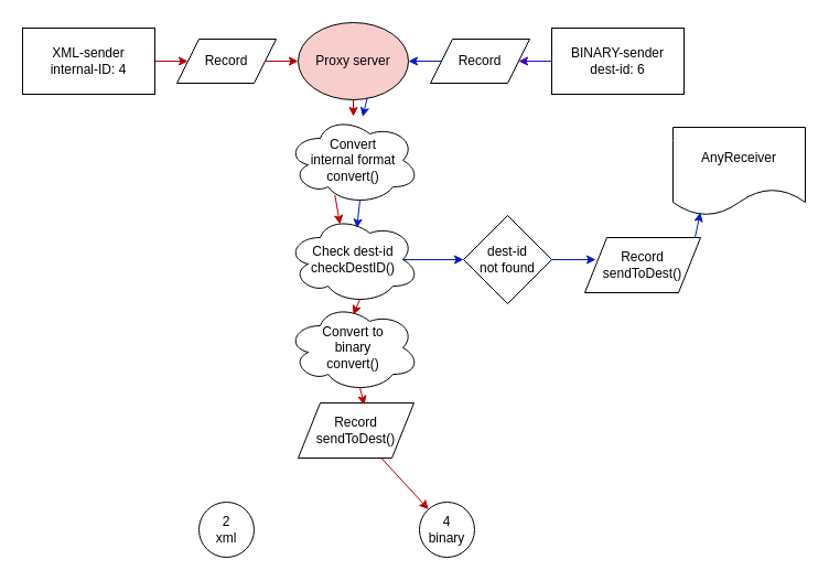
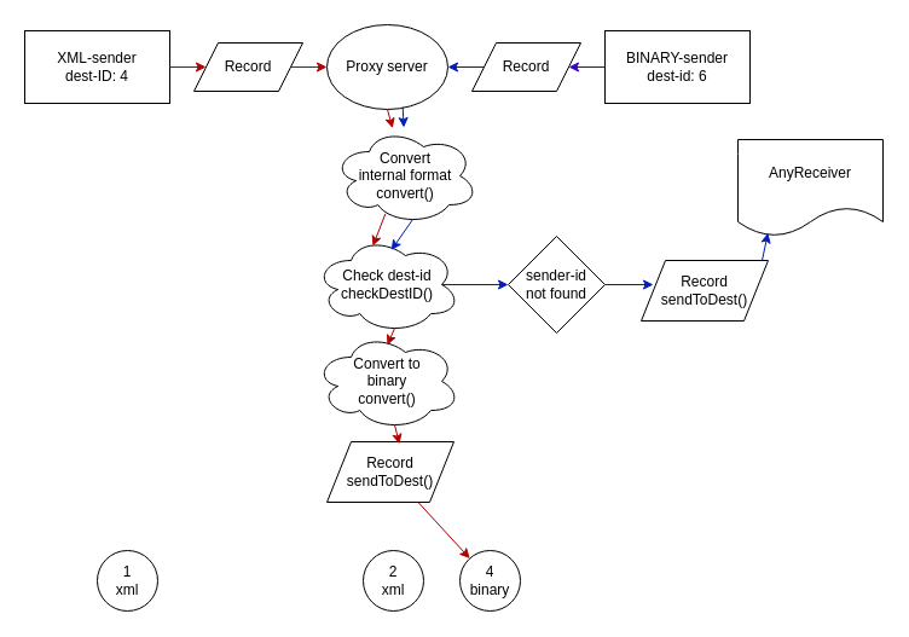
  <mxCell id="0" />
  <mxCell id="1" parent="0" />
- <mxCell id="2" value="XML-sender&lt;br&gt;internal-ID: 4" style="rounded=0;whiteSpace=wrap;html=1;" vertex="1" parent="1"><mxGeometry x="20" y="25" width="120" height="60" as="geometry" /></mxCell>
+ <mxCell id="2" value="XML-sender&lt;br&gt;dest-ID: 4" style="rounded=0;whiteSpace=wrap;html=1;" vertex="1" parent="1"><mxGeometry x="20" y="25" width="120" height="60" as="geometry" /></mxCell>
  <mxCell id="3" value="BINARY-sender&lt;br&gt;dest-id: 6" style="rounded=0;whiteSpace=wrap;html=1;" vertex="1" parent="1"><mxGeometry x="500" y="25" width="120" height="60" as="geometry" /></mxCell>
  <mxCell id="4" value="Record" style="shape=parallelogram;perimeter=parallelogramPerimeter;whiteSpace=wrap;html=1;fixedSize=1;" vertex="1" parent="1"><mxGeometry x="160" y="35" width="90" height="40" as="geometry" /></mxCell>
  <mxCell id="5" value="Record" style="shape=parallelogram;perimeter=parallelogramPerimeter;whiteSpace=wrap;html=1;fixedSize=1;" vertex="1" parent="1"><mxGeometry x="390" y="35" width="90" height="40" as="geometry" /></mxCell>
- <mxCell id="6" value="Proxy server" style="ellipse;whiteSpace=wrap;html=1;fillColor=#f8cecc;" vertex="1" parent="1"><mxGeometry x="270" y="20" width="100" height="70" as="geometry" /></mxCell>
+ <mxCell id="6" value="Proxy server" style="ellipse;whiteSpace=wrap;html=1;" vertex="1" parent="1"><mxGeometry x="270" y="20" width="100" height="70" as="geometry" /></mxCell>
  <mxCell id="7" value="" style="endArrow=classic;html=1;rounded=0;fillColor=#e51400;strokeColor=#B20000;" edge="1" parent="1" source="2"><mxGeometry width="50" height="50" relative="1" as="geometry"><mxPoint x="140" y="105" as="sourcePoint" /><mxPoint x="170" y="55" as="targetPoint" /></mxGeometry></mxCell>
  <mxCell id="8" value="" style="endArrow=classic;html=1;rounded=0;entryX=0;entryY=0.5;entryDx=0;entryDy=0;fillColor=#e51400;strokeColor=#B20000;" edge="1" parent="1" source="4" target="6"><mxGeometry width="50" height="50" relative="1" as="geometry"><mxPoint x="250" y="105" as="sourcePoint" /><mxPoint x="320.711" y="55" as="targetPoint" /></mxGeometry></mxCell>
  <mxCell id="9" value="" style="endArrow=classic;html=1;rounded=0;entryX=1;entryY=0.5;entryDx=0;entryDy=0;exitX=0;exitY=0.5;exitDx=0;exitDy=0;fillColor=#6a00ff;strokeColor=#3700CC;" edge="1" parent="1" source="3" target="5"><mxGeometry width="50" height="50" relative="1" as="geometry"><mxPoint x="470" y="135" as="sourcePoint" /><mxPoint x="520" y="85" as="targetPoint" /></mxGeometry></mxCell>
  <mxCell id="10" value="" style="endArrow=classic;html=1;rounded=0;fillColor=#0050ef;strokeColor=#001DBC;" edge="1" parent="1" source="5"><mxGeometry width="50" height="50" relative="1" as="geometry"><mxPoint x="319.289" y="105" as="sourcePoint" /><mxPoint x="370" y="55" as="targetPoint" /></mxGeometry></mxCell>
- <mxCell id="11" value="Convert&lt;br&gt;internal format&lt;br&gt;convert()" style="ellipse;shape=cloud;whiteSpace=wrap;html=1;" vertex="1" parent="1"><mxGeometry x="260" y="105" width="120" height="80" as="geometry" /></mxCell>
+ <mxCell id="11" value="Convert&lt;br&gt;internal format&lt;br&gt;convert()" style="ellipse;shape=cloud;whiteSpace=wrap;html=1;" vertex="1" parent="1"><mxGeometry x="275" y="105" width="120" height="80" as="geometry" /></mxCell>
  <mxCell id="12" value="" style="endArrow=classic;html=1;rounded=0;exitX=0.5;exitY=1;exitDx=0;exitDy=0;fillColor=#e51400;strokeColor=#B20000;" edge="1" parent="1" source="6" target="11"><mxGeometry width="50" height="50" relative="1" as="geometry"><mxPoint x="290" y="245" as="sourcePoint" /><mxPoint x="340" y="195" as="targetPoint" /></mxGeometry></mxCell>
  <mxCell id="13" value="Check dest-id&lt;br&gt;checkDestID()" style="ellipse;shape=cloud;whiteSpace=wrap;html=1;" vertex="1" parent="1"><mxGeometry x="260" y="195" width="120" height="80" as="geometry" /></mxCell>
- <mxCell id="15" value="2&lt;br&gt;xml" style="ellipse;whiteSpace=wrap;html=1;aspect=fixed;" vertex="1" parent="1"><mxGeometry x="180" y="455" width="50" height="50" as="geometry" /></mxCell>
+ <mxCell id="14" value="1&lt;br&gt;xml" style="ellipse;whiteSpace=wrap;html=1;aspect=fixed;" vertex="1" parent="1"><mxGeometry x="80" y="455" width="50" height="50" as="geometry" /></mxCell>
+ <mxCell id="15" value="2&lt;br&gt;xml" style="ellipse;whiteSpace=wrap;html=1;aspect=fixed;" vertex="1" parent="1"><mxGeometry x="300" y="455" width="50" height="50" as="geometry" /></mxCell>
  <mxCell id="16" value="4&lt;br&gt;binary" style="ellipse;whiteSpace=wrap;html=1;aspect=fixed;" vertex="1" parent="1"><mxGeometry x="380" y="455" width="50" height="50" as="geometry" /></mxCell>
  <mxCell id="17" value="AnyReceiver" style="shape=document;whiteSpace=wrap;html=1;boundedLbl=1;" vertex="1" parent="1"><mxGeometry x="610" y="115" width="120" height="80" as="geometry" /></mxCell>
  <mxCell id="18" value="" style="endArrow=classic;html=1;rounded=0;exitX=0.55;exitY=0.95;exitDx=0;exitDy=0;exitPerimeter=0;entryX=0.527;entryY=0.143;entryDx=0;entryDy=0;entryPerimeter=0;fillColor=#0050ef;strokeColor=#001DBC;" edge="1" parent="1" source="11" target="13"><mxGeometry width="50" height="50" relative="1" as="geometry"><mxPoint x="310" y="245" as="sourcePoint" /><mxPoint x="325" y="203" as="targetPoint" /></mxGeometry></mxCell>
  <mxCell id="19" value="" style="endArrow=classic;html=1;rounded=0;exitX=0.627;exitY=0.972;exitDx=0;exitDy=0;exitPerimeter=0;fillColor=#0050ef;strokeColor=#001DBC;" edge="1" parent="1" source="6" target="11"><mxGeometry width="50" height="50" relative="1" as="geometry"><mxPoint x="330" y="95" as="sourcePoint" /><mxPoint x="330" y="115" as="targetPoint" /></mxGeometry></mxCell>
  <mxCell id="20" value="" style="endArrow=classic;html=1;rounded=0;exitX=0.361;exitY=0.893;exitDx=0;exitDy=0;exitPerimeter=0;entryX=0.4;entryY=0.1;entryDx=0;entryDy=0;entryPerimeter=0;fillColor=#e51400;strokeColor=#B20000;" edge="1" parent="1" source="11" target="13"><mxGeometry width="50" height="50" relative="1" as="geometry"><mxPoint x="340" y="110" as="sourcePoint" /><mxPoint x="340" y="125" as="targetPoint" /></mxGeometry></mxCell>
  <mxCell id="21" value="Convert to&lt;br&gt;binary&lt;br&gt;convert()" style="ellipse;shape=cloud;whiteSpace=wrap;html=1;" vertex="1" parent="1"><mxGeometry x="260" y="275" width="120" height="80" as="geometry" /></mxCell>
  <mxCell id="22" value="" style="endArrow=classic;html=1;rounded=0;exitX=0.55;exitY=0.95;exitDx=0;exitDy=0;exitPerimeter=0;fillColor=#e51400;strokeColor=#B20000;" edge="1" parent="1" source="13"><mxGeometry width="50" height="50" relative="1" as="geometry"><mxPoint x="320" y="275" as="sourcePoint" /><mxPoint x="320" y="285" as="targetPoint" /></mxGeometry></mxCell>
  <mxCell id="23" value="Record&lt;br&gt;sendToDest()" style="shape=parallelogram;perimeter=parallelogramPerimeter;whiteSpace=wrap;html=1;fixedSize=1;" vertex="1" parent="1"><mxGeometry x="270" y="365" width="105" height="50" as="geometry" /></mxCell>
  <mxCell id="24" value="" style="endArrow=classic;html=1;rounded=0;exitX=0.55;exitY=0.95;exitDx=0;exitDy=0;exitPerimeter=0;entryX=0.571;entryY=0.037;entryDx=0;entryDy=0;entryPerimeter=0;fillColor=#e51400;strokeColor=#B20000;" edge="1" parent="1" source="21" target="23"><mxGeometry width="50" height="50" relative="1" as="geometry"><mxPoint x="320" y="385" as="sourcePoint" /><mxPoint x="370" y="335" as="targetPoint" /></mxGeometry></mxCell>
  <mxCell id="25" value="" style="endArrow=classic;html=1;rounded=0;fillColor=#e51400;strokeColor=#B20000;" edge="1" parent="1" source="23" target="16"><mxGeometry width="50" height="50" relative="1" as="geometry"><mxPoint x="322.5" y="465" as="sourcePoint" /><mxPoint x="322.5" y="485.711" as="targetPoint" /></mxGeometry></mxCell>
- <mxCell id="26" value="dest-id&lt;br&gt;not found" style="rhombus;whiteSpace=wrap;html=1;" vertex="1" parent="1"><mxGeometry x="420" y="195" width="80" height="80" as="geometry" /></mxCell>
+ <mxCell id="26" value="sender-id&lt;br&gt;not found" style="rhombus;whiteSpace=wrap;html=1;" vertex="1" parent="1"><mxGeometry x="420" y="195" width="80" height="80" as="geometry" /></mxCell>
  <mxCell id="27" value="" style="endArrow=classic;html=1;rounded=0;exitX=0.875;exitY=0.5;exitDx=0;exitDy=0;exitPerimeter=0;fillColor=#0050ef;strokeColor=#001DBC;" edge="1" parent="1" source="13"><mxGeometry width="50" height="50" relative="1" as="geometry"><mxPoint x="380" y="285" as="sourcePoint" /><mxPoint x="420" y="235" as="targetPoint" /></mxGeometry></mxCell>
  <mxCell id="28" value="Record&lt;br&gt;sendToDest()" style="shape=parallelogram;perimeter=parallelogramPerimeter;whiteSpace=wrap;html=1;fixedSize=1;" vertex="1" parent="1"><mxGeometry x="530" y="215" width="105" height="50" as="geometry" /></mxCell>
  <mxCell id="29" value="" style="endArrow=classic;html=1;rounded=0;fillColor=#0050ef;strokeColor=#001DBC;" edge="1" parent="1" source="26"><mxGeometry width="50" height="50" relative="1" as="geometry"><mxPoint x="500" y="285" as="sourcePoint" /><mxPoint x="540" y="235" as="targetPoint" /></mxGeometry></mxCell>
  <mxCell id="30" value="" style="endArrow=classic;html=1;rounded=0;entryX=0.207;entryY=0.966;entryDx=0;entryDy=0;entryPerimeter=0;fillColor=#0050ef;strokeColor=#001DBC;" edge="1" parent="1" target="17"><mxGeometry width="50" height="50" relative="1" as="geometry"><mxPoint x="630" y="215" as="sourcePoint" /><mxPoint x="680" y="165" as="targetPoint" /></mxGeometry></mxCell>
